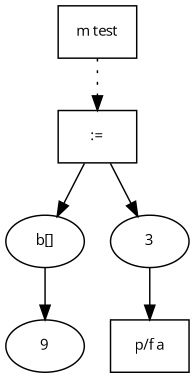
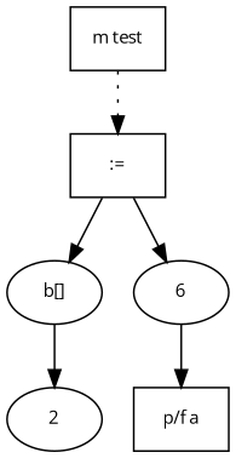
  digraph {
    fontname="Open Sans"
    fontsize=10
    node [fontname="Open Sans" fontsize=10 shape=box]
    edge [fontname="Open Sans" fontsize=10]
    n1 [label="m test"]
    n2 [label=":="]
    n3 [label="b[]" shape=ellipse]
-   n4 [label=3 shape=ellipse]
+   n4 [label=6 shape=ellipse]
    n5 [label="p/f a"]
-   n6 [label=9 shape=ellipse]
+   n6 [label=2 shape=ellipse]
    n1 -> n2 [style=dotted]
    n2 -> n3
    n2 -> n4
    n3 -> n6
    n4 -> n5
  }
